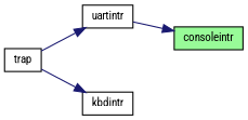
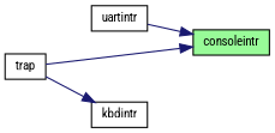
  digraph {
    fontname="Roboto Condensed"
    rankdir=RL
    node [color=black fillcolor=white fontname="Roboto Condensed" fontsize=10 shape=record style=filled]
    edge [color=midnightblue dir=back fontname="Roboto Condensed" fontsize=10 labelfontname=Helvetica labelfontsize=10 style=solid]
    n1 [fillcolor=palegreen fontcolor=black height=0.2 label=consoleintr width=0.4]
    n2 [height=0.2 label=uartintr width=0.4]
    n3 [height=0.2 label=kbdintr width=0.4]
    n4 [height=0.2 label=trap width=0.4]
    n1 -> n2
-   n2 -> n4
+   n1 -> n4
    n3 -> n4
  }
